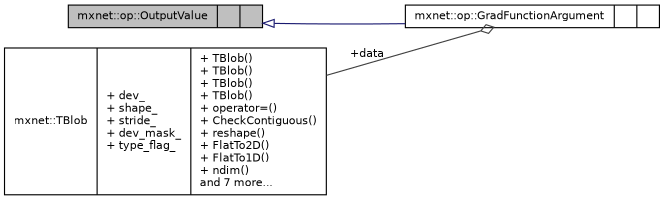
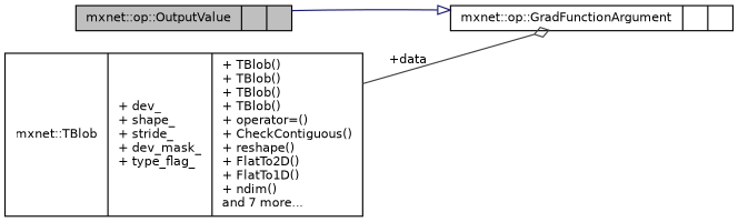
  digraph {
    rankdir=LR
    node [color=black fillcolor=white fontname=Helvetica fontsize=10 shape=record style=filled]
    edge [fontname=Helvetica fontsize=10 labelfontname=Helvetica labelfontsize=10 style=solid]
    n1 [fillcolor=grey75 fontcolor=black height=0.2 label="{mxnet::op::OutputValue\n||}" width=0.4]
    n2 [height=0.2 label="{mxnet::op::GradFunctionArgument\n||}" width=0.4]
    n3 [height=0.2 label="{mxnet::TBlob\n|+ dev_\l+ shape_\l+ stride_\l+ dev_mask_\l+ type_flag_\l|+ TBlob()\l+ TBlob()\l+ TBlob()\l+ TBlob()\l+ operator=()\l+ CheckContiguous()\l+ reshape()\l+ FlatTo2D()\l+ FlatTo1D()\l+ ndim()\land 7 more...\l}" width=0.4]
-   n1 -> n2 [arrowtail=onormal color=midnightblue dir=back]
+   n2 -> n1 [arrowtail=onormal color=midnightblue dir=back]
    n3 -> n2 [arrowhead=odiamond color=grey25 label=" +data"]
  }
